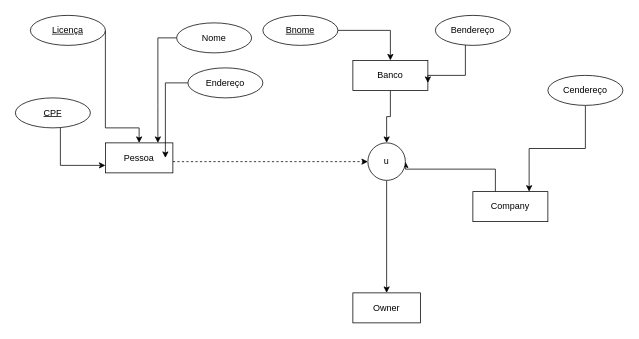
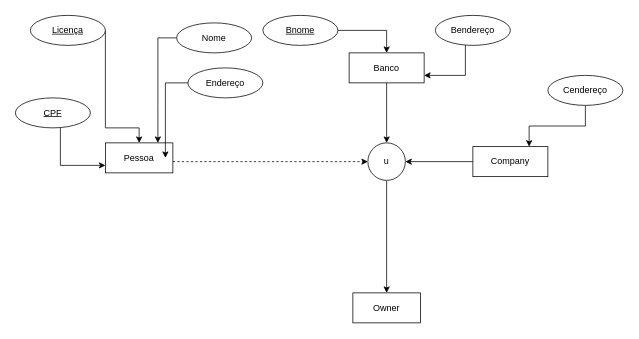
  <mxCell id="0" />
  <mxCell id="1" parent="0" />
  <mxCell id="2" style="edgeStyle=orthogonalEdgeStyle;rounded=0;orthogonalLoop=1;jettySize=auto;html=1;entryX=0;entryY=0.5;entryDx=0;entryDy=0;dashed=1;" edge="1" parent="1" source="3" target="9"><mxGeometry relative="1" as="geometry"><Array as="points"><mxPoint x="180" y="225" /></Array></mxGeometry></mxCell>
  <mxCell id="3" value="Pessoa" style="whiteSpace=wrap;html=1;align=center;" vertex="1" parent="1"><mxGeometry x="140" y="190" width="90" height="40" as="geometry" /></mxCell>
  <mxCell id="4" style="edgeStyle=orthogonalEdgeStyle;rounded=0;orthogonalLoop=1;jettySize=auto;html=1;" edge="1" parent="1" source="5" target="9"><mxGeometry relative="1" as="geometry" /></mxCell>
- <mxCell id="5" value="Banco&lt;br&gt;" style="whiteSpace=wrap;html=1;align=center;" vertex="1" parent="1"><mxGeometry x="470" y="80" width="100" height="40" as="geometry" /></mxCell>
+ <mxCell id="5" value="Banco&lt;br&gt;" style="whiteSpace=wrap;html=1;align=center;" vertex="1" parent="1"><mxGeometry x="465" y="70" width="100" height="40" as="geometry" /></mxCell>
  <mxCell id="6" style="edgeStyle=orthogonalEdgeStyle;rounded=0;orthogonalLoop=1;jettySize=auto;html=1;entryX=1;entryY=0.5;entryDx=0;entryDy=0;" edge="1" parent="1" source="7" target="9"><mxGeometry relative="1" as="geometry"><Array as="points"><mxPoint x="660" y="225" /></Array></mxGeometry></mxCell>
- <mxCell id="7" value="Company&lt;br&gt;" style="whiteSpace=wrap;html=1;align=center;" vertex="1" parent="1"><mxGeometry x="630" y="255" width="100" height="40" as="geometry" /></mxCell>
+ <mxCell id="7" value="Company&lt;br&gt;" style="whiteSpace=wrap;html=1;align=center;" vertex="1" parent="1"><mxGeometry x="630" y="195" width="100" height="40" as="geometry" /></mxCell>
  <mxCell id="8" style="edgeStyle=orthogonalEdgeStyle;rounded=0;orthogonalLoop=1;jettySize=auto;html=1;" edge="1" parent="1" source="9" target="10"><mxGeometry relative="1" as="geometry" /></mxCell>
  <mxCell id="9" value="u" style="ellipse;whiteSpace=wrap;html=1;aspect=fixed;" vertex="1" parent="1"><mxGeometry x="490" y="190" width="50" height="50" as="geometry" /></mxCell>
  <mxCell id="10" value="Owner" style="whiteSpace=wrap;html=1;align=center;" vertex="1" parent="1"><mxGeometry x="470" y="390" width="90" height="40" as="geometry" /></mxCell>
  <mxCell id="11" style="edgeStyle=orthogonalEdgeStyle;rounded=0;orthogonalLoop=1;jettySize=auto;html=1;" edge="1" parent="1" source="12" target="3"><mxGeometry relative="1" as="geometry"><Array as="points"><mxPoint x="140" y="170" /><mxPoint x="185" y="170" /></Array></mxGeometry></mxCell>
  <mxCell id="12" value="Licença" style="ellipse;whiteSpace=wrap;html=1;align=center;fontStyle=4;" vertex="1" parent="1"><mxGeometry x="40" width="100" height="40" as="geometry" y="20" /></mxCell>
  <mxCell id="13" style="edgeStyle=orthogonalEdgeStyle;rounded=0;orthogonalLoop=1;jettySize=auto;html=1;entryX=0;entryY=0.75;entryDx=0;entryDy=0;" edge="1" parent="1" source="14" target="3"><mxGeometry relative="1" as="geometry"><Array as="points"><mxPoint x="80" y="220" /></Array></mxGeometry></mxCell>
  <mxCell id="14" value="CPF" style="ellipse;whiteSpace=wrap;html=1;align=center;fontStyle=4;" vertex="1" parent="1"><mxGeometry y="130" width="100" height="40" as="geometry" x="20" /></mxCell>
  <mxCell id="15" style="edgeStyle=orthogonalEdgeStyle;rounded=0;orthogonalLoop=1;jettySize=auto;html=1;" edge="1" parent="1" source="16" target="3"><mxGeometry relative="1" as="geometry"><Array as="points"><mxPoint x="210" y="140" /><mxPoint x="210" y="140" /></Array></mxGeometry></mxCell>
  <mxCell id="16" value="Nome" style="ellipse;whiteSpace=wrap;html=1;align=center;" vertex="1" parent="1"><mxGeometry x="235" y="30" width="100" height="40" as="geometry" /></mxCell>
  <mxCell id="17" style="edgeStyle=orthogonalEdgeStyle;rounded=0;orthogonalLoop=1;jettySize=auto;html=1;entryX=0.889;entryY=0.5;entryDx=0;entryDy=0;entryPerimeter=0;" edge="1" parent="1" source="18" target="3"><mxGeometry relative="1" as="geometry" /></mxCell>
  <mxCell id="18" value="Endereço&lt;br&gt;" style="ellipse;whiteSpace=wrap;html=1;align=center;" vertex="1" parent="1"><mxGeometry x="250" y="90" width="100" height="40" as="geometry" /></mxCell>
  <mxCell id="19" style="edgeStyle=orthogonalEdgeStyle;rounded=0;orthogonalLoop=1;jettySize=auto;html=1;entryX=1;entryY=0.75;entryDx=0;entryDy=0;" edge="1" parent="1" source="20" target="5"><mxGeometry relative="1" as="geometry"><Array as="points"><mxPoint x="620" y="100" /></Array></mxGeometry></mxCell>
  <mxCell id="20" value="Bendereço" style="ellipse;whiteSpace=wrap;html=1;align=center;" vertex="1" parent="1"><mxGeometry x="580" width="100" height="40" as="geometry" y="20" /></mxCell>
  <mxCell id="21" style="edgeStyle=orthogonalEdgeStyle;rounded=0;orthogonalLoop=1;jettySize=auto;html=1;" edge="1" parent="1" source="22" target="5"><mxGeometry relative="1" as="geometry" /></mxCell>
  <mxCell id="22" value="Bnome" style="ellipse;whiteSpace=wrap;html=1;align=center;fontStyle=4;" vertex="1" parent="1"><mxGeometry x="350" width="100" height="40" as="geometry" y="20" /></mxCell>
  <mxCell id="23" style="edgeStyle=orthogonalEdgeStyle;rounded=0;orthogonalLoop=1;jettySize=auto;html=1;entryX=0.75;entryY=0;entryDx=0;entryDy=0;" edge="1" parent="1" source="24" target="7"><mxGeometry relative="1" as="geometry" /></mxCell>
  <mxCell id="24" value="Cendereço" style="ellipse;whiteSpace=wrap;html=1;align=center;" vertex="1" parent="1"><mxGeometry x="730" y="100" width="100" height="40" as="geometry" /></mxCell>
